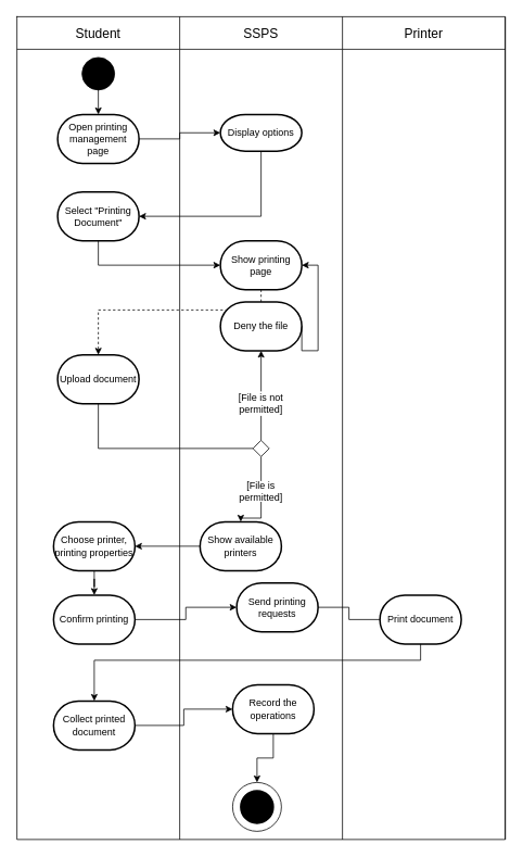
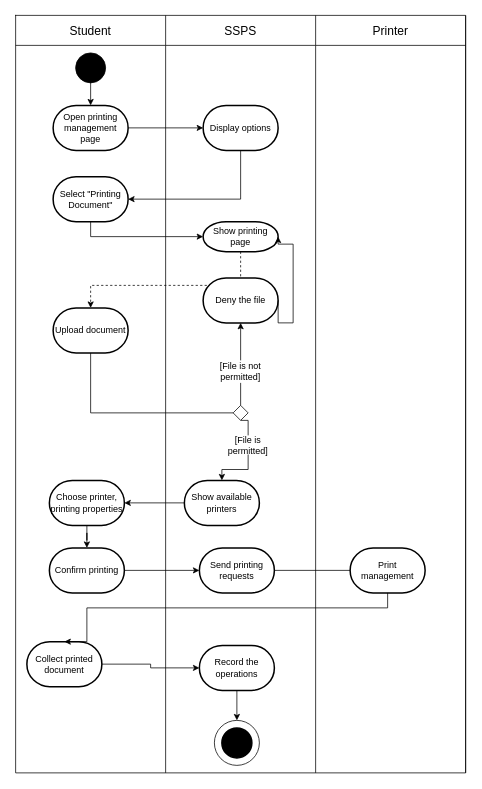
  <mxCell id="0" />
  <mxCell id="1" parent="0" />
  <mxCell id="2" value="" style="shape=table;startSize=0;container=1;collapsible=0;childLayout=tableLayout;fontSize=16;" vertex="1" parent="1"><mxGeometry x="20" y="20" width="600" height="1010" as="geometry" /></mxCell>
  <mxCell id="3" value="" style="shape=tableRow;horizontal=0;startSize=0;swimlaneHead=0;swimlaneBody=0;strokeColor=inherit;top=0;left=0;bottom=0;right=0;collapsible=0;dropTarget=0;fillColor=none;points=[[0,0.5],[1,0.5]];portConstraint=eastwest;fontSize=16;" vertex="1" parent="2"><mxGeometry width="600" height="40" as="geometry" /></mxCell>
  <mxCell id="4" value="Student" style="shape=partialRectangle;html=1;whiteSpace=wrap;connectable=0;strokeColor=inherit;overflow=hidden;fillColor=none;top=0;left=0;bottom=0;right=0;pointerEvents=1;fontSize=16;" vertex="1" parent="3"><mxGeometry width="200" height="40" as="geometry"><mxRectangle width="200" height="40" as="alternateBounds" /></mxGeometry></mxCell>
  <mxCell id="5" value="SSPS" style="shape=partialRectangle;html=1;whiteSpace=wrap;connectable=0;strokeColor=inherit;overflow=hidden;fillColor=none;top=0;left=0;bottom=0;right=0;pointerEvents=1;fontSize=16;" vertex="1" parent="3"><mxGeometry x="200" width="200" height="40" as="geometry"><mxRectangle width="200" height="40" as="alternateBounds" /></mxGeometry></mxCell>
  <mxCell id="6" value="Printer" style="shape=partialRectangle;html=1;whiteSpace=wrap;connectable=0;strokeColor=inherit;overflow=hidden;fillColor=none;top=0;left=0;bottom=0;right=0;pointerEvents=1;fontSize=16;" vertex="1" parent="3"><mxGeometry x="400" width="200" height="40" as="geometry"><mxRectangle width="200" height="40" as="alternateBounds" /></mxGeometry></mxCell>
  <mxCell id="7" value="" style="shape=tableRow;horizontal=0;startSize=0;swimlaneHead=0;swimlaneBody=0;strokeColor=inherit;top=0;left=0;bottom=0;right=0;collapsible=0;dropTarget=0;fillColor=none;points=[[0,0.5],[1,0.5]];portConstraint=eastwest;fontSize=16;" vertex="1" parent="2"><mxGeometry y="40" width="600" height="970" as="geometry" /></mxCell>
  <mxCell id="8" value="" style="shape=partialRectangle;html=1;whiteSpace=wrap;connectable=0;strokeColor=inherit;overflow=hidden;fillColor=none;top=0;left=0;bottom=0;right=0;pointerEvents=1;fontSize=16;" vertex="1" parent="7"><mxGeometry width="200" height="970" as="geometry"><mxRectangle width="200" height="970" as="alternateBounds" /></mxGeometry></mxCell>
  <mxCell id="9" value="" style="shape=partialRectangle;html=1;whiteSpace=wrap;connectable=0;strokeColor=inherit;overflow=hidden;fillColor=none;top=0;left=0;bottom=0;right=0;pointerEvents=1;fontSize=16;" vertex="1" parent="7"><mxGeometry x="200" width="200" height="970" as="geometry"><mxRectangle width="200" height="970" as="alternateBounds" /></mxGeometry></mxCell>
  <mxCell id="10" value="" style="shape=partialRectangle;html=1;whiteSpace=wrap;connectable=0;strokeColor=inherit;overflow=hidden;fillColor=none;top=0;left=0;bottom=0;right=0;pointerEvents=1;fontSize=16;" vertex="1" parent="7"><mxGeometry x="400" width="200" height="970" as="geometry"><mxRectangle width="200" height="970" as="alternateBounds" /></mxGeometry></mxCell>
  <mxCell id="11" value="" style="rhombus;whiteSpace=wrap;html=1;rounded=1;" vertex="1" parent="7"><mxGeometry x="600" height="970" as="geometry"><mxRectangle width="NaN" height="970" as="alternateBounds" /></mxGeometry></mxCell>
  <mxCell id="12" value="" style="rhombus;whiteSpace=wrap;html=1;rounded=1;" vertex="1" parent="7"><mxGeometry height="970" as="geometry"><mxRectangle width="NaN" height="970" as="alternateBounds" /></mxGeometry></mxCell>
  <mxCell id="13" value="" style="rhombus;whiteSpace=wrap;html=1;rounded=1;" vertex="1" parent="7"><mxGeometry height="970" as="geometry"><mxRectangle width="NaN" height="970" as="alternateBounds" /></mxGeometry></mxCell>
  <mxCell id="14" value="" style="ellipse;whiteSpace=wrap;html=1;aspect=fixed;fillColor=#000000;" vertex="1" parent="1"><mxGeometry x="100" y="70" width="40" height="40" as="geometry" /></mxCell>
  <mxCell id="15" style="edgeStyle=orthogonalEdgeStyle;rounded=0;orthogonalLoop=1;jettySize=auto;html=1;entryX=0;entryY=0.5;entryDx=0;entryDy=0;exitX=0.5;exitY=1;exitDx=0;exitDy=0;exitPerimeter=0;entryPerimeter=0;" edge="1" parent="1" source="17" target="18"><mxGeometry relative="1" as="geometry"><mxPoint x="120" y="310" as="sourcePoint" /><mxPoint x="120" y="340" as="targetPoint" /></mxGeometry></mxCell>
  <mxCell id="16" style="edgeStyle=orthogonalEdgeStyle;rounded=0;orthogonalLoop=1;jettySize=auto;html=1;exitX=1;exitY=0.5;exitDx=0;exitDy=0;entryX=0;entryY=0.5;entryDx=0;entryDy=0;endArrow=none;endFill=0;" edge="1" parent="1"><mxGeometry relative="1" as="geometry"><mxPoint x="196" y="360" as="targetPoint" /></mxGeometry></mxCell>
  <mxCell id="17" value="Select &quot;Printing Document&quot;" style="strokeWidth=2;html=1;shape=mxgraph.flowchart.terminator;whiteSpace=wrap;" vertex="1" parent="1"><mxGeometry x="70" y="235" width="100" height="60" as="geometry" /></mxCell>
- <mxCell id="18" value="Show printing page" style="strokeWidth=2;html=1;shape=mxgraph.flowchart.terminator;whiteSpace=wrap;" vertex="1" parent="1"><mxGeometry x="270" y="295" width="100" height="60" as="geometry" /></mxCell>
+ <mxCell id="18" value="Show printing page" style="strokeWidth=2;html=1;shape=mxgraph.flowchart.terminator;whiteSpace=wrap;" vertex="1" parent="1"><mxGeometry x="270" y="295" width="100" height="40" as="geometry" /></mxCell>
  <mxCell id="19" value="Open printing management page" style="strokeWidth=2;html=1;shape=mxgraph.flowchart.terminator;whiteSpace=wrap;" vertex="1" parent="1"><mxGeometry x="70" y="140" width="100" height="60" as="geometry" /></mxCell>
- <mxCell id="20" value="Display options" style="strokeWidth=2;html=1;shape=mxgraph.flowchart.terminator;whiteSpace=wrap;" vertex="1" parent="1"><mxGeometry x="270" y="140" width="100" height="45" as="geometry" /></mxCell>
+ <mxCell id="20" value="Display options" style="strokeWidth=2;html=1;shape=mxgraph.flowchart.terminator;whiteSpace=wrap;" vertex="1" parent="1"><mxGeometry x="270" y="140" width="100" height="60" as="geometry" /></mxCell>
  <mxCell id="21" style="edgeStyle=orthogonalEdgeStyle;rounded=0;orthogonalLoop=1;jettySize=auto;html=1;exitX=1;exitY=0.5;exitDx=0;exitDy=0;exitPerimeter=0;entryX=0;entryY=0.5;entryDx=0;entryDy=0;entryPerimeter=0;" edge="1" parent="1" source="19" target="20"><mxGeometry relative="1" as="geometry" /></mxCell>
  <mxCell id="22" style="edgeStyle=orthogonalEdgeStyle;rounded=0;orthogonalLoop=1;jettySize=auto;html=1;entryX=1;entryY=0.5;entryDx=0;entryDy=0;entryPerimeter=0;exitX=0.5;exitY=1;exitDx=0;exitDy=0;exitPerimeter=0;" edge="1" parent="1" source="20" target="17"><mxGeometry relative="1" as="geometry"><Array as="points"><mxPoint x="320" y="265" /></Array></mxGeometry></mxCell>
  <mxCell id="23" style="edgeStyle=orthogonalEdgeStyle;rounded=0;orthogonalLoop=1;jettySize=auto;html=1;exitX=0.5;exitY=1;exitDx=0;exitDy=0;entryX=0.5;entryY=0;entryDx=0;entryDy=0;entryPerimeter=0;" edge="1" parent="1" source="14" target="19"><mxGeometry relative="1" as="geometry" /></mxCell>
  <mxCell id="24" style="edgeStyle=orthogonalEdgeStyle;rounded=0;orthogonalLoop=1;jettySize=auto;html=1;entryX=0;entryY=0.5;entryDx=0;entryDy=0;exitX=0.5;exitY=1;exitDx=0;exitDy=0;exitPerimeter=0;endArrow=none;endFill=0;" edge="1" parent="1" source="25" target="52"><mxGeometry relative="1" as="geometry"><Array as="points"><mxPoint x="120" y="550" /></Array><mxPoint x="265" y="550" as="targetPoint" /></mxGeometry></mxCell>
- <mxCell id="25" value="Upload document" style="strokeWidth=2;html=1;shape=mxgraph.flowchart.terminator;whiteSpace=wrap;rounded=0;strokeColor=default;align=center;verticalAlign=middle;fontFamily=Helvetica;fontSize=12;fontColor=default;labelBorderColor=none;fillColor=default;" vertex="1" parent="1"><mxGeometry x="70" y="435" width="100" height="60" as="geometry" /></mxCell>
+ <mxCell id="25" value="Upload document" style="strokeWidth=2;html=1;shape=mxgraph.flowchart.terminator;whiteSpace=wrap;rounded=0;strokeColor=default;align=center;verticalAlign=middle;fontFamily=Helvetica;fontSize=12;fontColor=default;labelBorderColor=none;fillColor=default;" vertex="1" parent="1"><mxGeometry x="70" y="410" width="100" height="60" as="geometry" /></mxCell>
  <mxCell id="26" style="edgeStyle=orthogonalEdgeStyle;rounded=0;orthogonalLoop=1;jettySize=auto;html=1;entryX=0.5;entryY=0;entryDx=0;entryDy=0;entryPerimeter=0;fontFamily=Helvetica;fontSize=12;fontColor=default;labelBorderColor=none;exitX=0.5;exitY=1;exitDx=0;exitDy=0;exitPerimeter=0;dashed=1;" edge="1" parent="1" source="18" target="25"><mxGeometry relative="1" as="geometry"><Array as="points"><mxPoint x="320" y="380" /><mxPoint x="120" y="380" /></Array></mxGeometry></mxCell>
  <mxCell id="27" value="Show available printers" style="strokeWidth=2;html=1;shape=mxgraph.flowchart.terminator;whiteSpace=wrap;rounded=0;strokeColor=default;align=center;verticalAlign=middle;fontFamily=Helvetica;fontSize=12;fontColor=default;labelBorderColor=none;fillColor=default;" vertex="1" parent="1"><mxGeometry x="245" y="640" width="100" height="60" as="geometry" /></mxCell>
  <mxCell id="28" value="Choose printer, printing properties" style="strokeWidth=2;html=1;shape=mxgraph.flowchart.terminator;whiteSpace=wrap;rounded=0;strokeColor=default;align=center;verticalAlign=middle;fontFamily=Helvetica;fontSize=12;fontColor=default;labelBorderColor=none;fillColor=default;" vertex="1" parent="1"><mxGeometry x="65" y="640" width="100" height="60" as="geometry" /></mxCell>
  <mxCell id="29" value="Confirm printing" style="strokeWidth=2;html=1;shape=mxgraph.flowchart.terminator;whiteSpace=wrap;rounded=0;strokeColor=default;align=center;verticalAlign=middle;fontFamily=Helvetica;fontSize=12;fontColor=default;labelBorderColor=none;fillColor=default;" vertex="1" parent="1"><mxGeometry x="65" y="730" width="100" height="60" as="geometry" /></mxCell>
  <mxCell id="30" style="edgeStyle=orthogonalEdgeStyle;rounded=0;orthogonalLoop=1;jettySize=auto;html=1;entryX=0.5;entryY=0;entryDx=0;entryDy=0;entryPerimeter=0;fontFamily=Helvetica;fontSize=12;fontColor=default;labelBorderColor=none;" edge="1" parent="1" source="28" target="29"><mxGeometry relative="1" as="geometry" /></mxCell>
- <mxCell id="31" value="Send printing requests" style="strokeWidth=2;html=1;shape=mxgraph.flowchart.terminator;whiteSpace=wrap;rounded=0;strokeColor=default;align=center;verticalAlign=middle;fontFamily=Helvetica;fontSize=12;fontColor=default;labelBorderColor=none;fillColor=default;" vertex="1" parent="1"><mxGeometry x="290" y="715" width="100" height="60" as="geometry" /></mxCell>
+ <mxCell id="31" value="Send printing requests" style="strokeWidth=2;html=1;shape=mxgraph.flowchart.terminator;whiteSpace=wrap;rounded=0;strokeColor=default;align=center;verticalAlign=middle;fontFamily=Helvetica;fontSize=12;fontColor=default;labelBorderColor=none;fillColor=default;" vertex="1" parent="1"><mxGeometry x="265" y="730" width="100" height="60" as="geometry" /></mxCell>
  <mxCell id="32" style="edgeStyle=orthogonalEdgeStyle;rounded=0;orthogonalLoop=1;jettySize=auto;html=1;exitX=1;exitY=0.5;exitDx=0;exitDy=0;exitPerimeter=0;entryX=0;entryY=0.5;entryDx=0;entryDy=0;entryPerimeter=0;fontFamily=Helvetica;fontSize=12;fontColor=default;labelBorderColor=none;" edge="1" parent="1" source="29" target="31"><mxGeometry relative="1" as="geometry" /></mxCell>
  <mxCell id="33" style="edgeStyle=orthogonalEdgeStyle;rounded=0;orthogonalLoop=1;jettySize=auto;html=1;entryX=0.5;entryY=1;entryDx=0;entryDy=0;endArrow=none;endFill=0;exitX=0.5;exitY=0;exitDx=0;exitDy=0;" edge="1" parent="1" source="52" target="38"><mxGeometry relative="1" as="geometry"><mxPoint x="320" y="535" as="sourcePoint" /></mxGeometry></mxCell>
  <mxCell id="34" style="edgeStyle=orthogonalEdgeStyle;rounded=0;orthogonalLoop=1;jettySize=auto;html=1;entryX=0.5;entryY=0;entryDx=0;entryDy=0;endArrow=none;endFill=0;exitX=0.5;exitY=1;exitDx=0;exitDy=0;" edge="1" parent="1" source="52" target="35"><mxGeometry relative="1" as="geometry"><mxPoint x="320" y="565" as="sourcePoint" /></mxGeometry></mxCell>
- <mxCell id="35" value="[File is permitted]" style="text;html=1;align=center;verticalAlign=middle;whiteSpace=wrap;rounded=0;" vertex="1" parent="1"><mxGeometry x="290" y="590" width="60" height="25.5" as="geometry" /></mxCell>
+ <mxCell id="35" value="[File is permitted]" style="text;html=1;align=center;verticalAlign=middle;whiteSpace=wrap;rounded=0;" vertex="1" parent="1"><mxGeometry x="300" y="580" width="60" height="25.5" as="geometry" /></mxCell>
  <mxCell id="36" style="edgeStyle=orthogonalEdgeStyle;rounded=0;orthogonalLoop=1;jettySize=auto;html=1;entryX=1;entryY=0.5;entryDx=0;entryDy=0;entryPerimeter=0;exitX=0;exitY=0.5;exitDx=0;exitDy=0;exitPerimeter=0;" edge="1" parent="1" source="27" target="28"><mxGeometry relative="1" as="geometry" /></mxCell>
  <mxCell id="37" value="Deny the file" style="strokeWidth=2;html=1;shape=mxgraph.flowchart.terminator;whiteSpace=wrap;" vertex="1" parent="1"><mxGeometry x="270" y="370" width="100" height="60" as="geometry" /></mxCell>
  <mxCell id="38" value="[File is not permitted]" style="text;html=1;align=center;verticalAlign=middle;whiteSpace=wrap;rounded=0;" vertex="1" parent="1"><mxGeometry x="290" y="480" width="60" height="30" as="geometry" /></mxCell>
  <mxCell id="39" style="edgeStyle=orthogonalEdgeStyle;rounded=0;orthogonalLoop=1;jettySize=auto;html=1;entryX=0.5;entryY=1;entryDx=0;entryDy=0;entryPerimeter=0;" edge="1" parent="1" source="38" target="37"><mxGeometry relative="1" as="geometry" /></mxCell>
  <mxCell id="40" style="edgeStyle=orthogonalEdgeStyle;rounded=0;orthogonalLoop=1;jettySize=auto;html=1;entryX=0.5;entryY=0;entryDx=0;entryDy=0;entryPerimeter=0;" edge="1" parent="1" source="35" target="27"><mxGeometry relative="1" as="geometry" /></mxCell>
- <mxCell id="41" value="Print document" style="strokeWidth=2;html=1;shape=mxgraph.flowchart.terminator;whiteSpace=wrap;" vertex="1" parent="1"><mxGeometry x="466" y="730" width="100" height="60" as="geometry" /></mxCell>
+ <mxCell id="41" value="Print management" style="strokeWidth=2;html=1;shape=mxgraph.flowchart.terminator;whiteSpace=wrap;" vertex="1" parent="1"><mxGeometry x="466" y="730" width="100" height="60" as="geometry" /></mxCell>
  <mxCell id="42" style="edgeStyle=orthogonalEdgeStyle;rounded=0;orthogonalLoop=1;jettySize=auto;html=1;entryX=0;entryY=0.5;entryDx=0;entryDy=0;entryPerimeter=0;endArrow=none;" edge="1" parent="1" source="31" target="41"><mxGeometry relative="1" as="geometry" /></mxCell>
  <mxCell id="43" value="" style="group" vertex="1" connectable="0" parent="1"><mxGeometry x="285" y="960" width="60" height="60" as="geometry" /></mxCell>
  <mxCell id="44" value="" style="verticalLabelPosition=bottom;verticalAlign=top;html=1;shape=mxgraph.flowchart.on-page_reference;" vertex="1" parent="43"><mxGeometry width="60" height="60" as="geometry" /></mxCell>
  <mxCell id="45" value="" style="strokeWidth=2;html=1;shape=mxgraph.flowchart.start_2;whiteSpace=wrap;fillColor=#000000;" vertex="1" parent="43"><mxGeometry x="10" y="10" width="40" height="40" as="geometry" /></mxCell>
  <mxCell id="46" style="edgeStyle=orthogonalEdgeStyle;rounded=0;orthogonalLoop=1;jettySize=auto;html=1;entryX=1;entryY=0.5;entryDx=0;entryDy=0;entryPerimeter=0;exitX=1;exitY=0.5;exitDx=0;exitDy=0;exitPerimeter=0;" edge="1" parent="1" source="37" target="18"><mxGeometry relative="1" as="geometry"><Array as="points"><mxPoint x="390" y="430" /><mxPoint x="390" y="325" /></Array></mxGeometry></mxCell>
- <mxCell id="47" value="Collect printed document" style="strokeWidth=2;html=1;shape=mxgraph.flowchart.terminator;whiteSpace=wrap;" vertex="1" parent="1"><mxGeometry x="65" y="860" width="100" height="60" as="geometry" /></mxCell>
+ <mxCell id="47" value="Collect printed document" style="strokeWidth=2;html=1;shape=mxgraph.flowchart.terminator;whiteSpace=wrap;" vertex="1" parent="1"><mxGeometry x="35" y="855" width="100" height="60" as="geometry" /></mxCell>
  <mxCell id="48" style="edgeStyle=orthogonalEdgeStyle;rounded=0;orthogonalLoop=1;jettySize=auto;html=1;entryX=0.5;entryY=0;entryDx=0;entryDy=0;entryPerimeter=0;" edge="1" parent="1" source="41" target="47"><mxGeometry relative="1" as="geometry"><Array as="points"><mxPoint x="516" y="810" /><mxPoint x="115" y="810" /></Array></mxGeometry></mxCell>
- <mxCell id="49" value="Record the operations" style="strokeWidth=2;html=1;shape=mxgraph.flowchart.terminator;whiteSpace=wrap;" vertex="1" parent="1"><mxGeometry x="285" y="840" width="100" height="60" as="geometry" /></mxCell>
+ <mxCell id="49" value="Record the operations" style="strokeWidth=2;html=1;shape=mxgraph.flowchart.terminator;whiteSpace=wrap;" vertex="1" parent="1"><mxGeometry x="265" y="860" width="100" height="60" as="geometry" /></mxCell>
  <mxCell id="50" style="edgeStyle=orthogonalEdgeStyle;rounded=0;orthogonalLoop=1;jettySize=auto;html=1;entryX=0;entryY=0.5;entryDx=0;entryDy=0;entryPerimeter=0;" edge="1" parent="1" source="47" target="49"><mxGeometry relative="1" as="geometry" /></mxCell>
  <mxCell id="51" style="edgeStyle=orthogonalEdgeStyle;rounded=0;orthogonalLoop=1;jettySize=auto;html=1;entryX=0.5;entryY=0;entryDx=0;entryDy=0;entryPerimeter=0;" edge="1" parent="1" source="49" target="44"><mxGeometry relative="1" as="geometry" /></mxCell>
  <mxCell id="52" value="" style="rhombus;whiteSpace=wrap;html=1;" vertex="1" parent="1"><mxGeometry x="310" y="540" width="20" height="20" as="geometry" /></mxCell>
